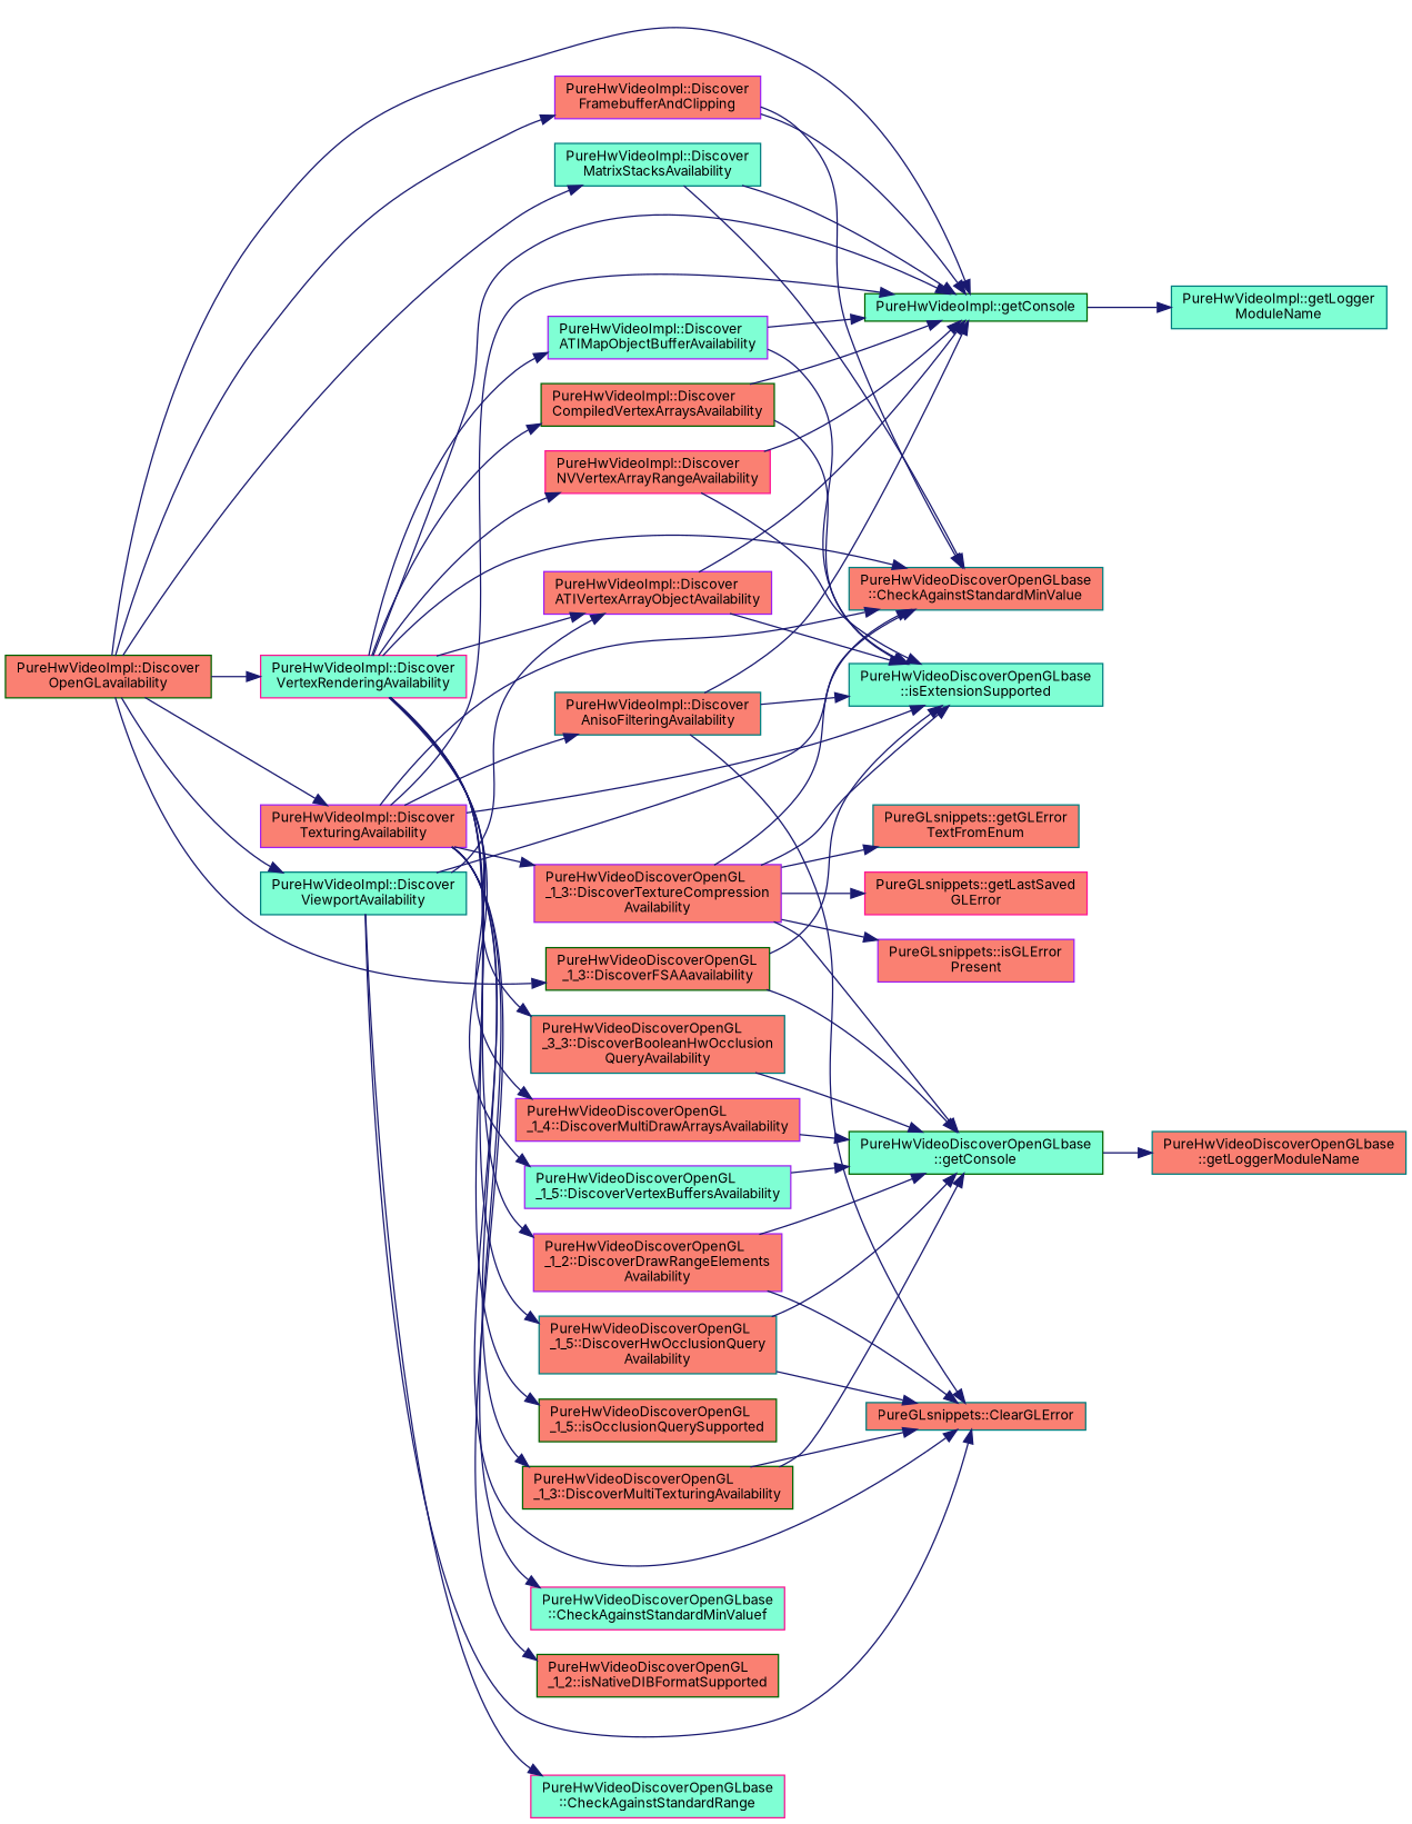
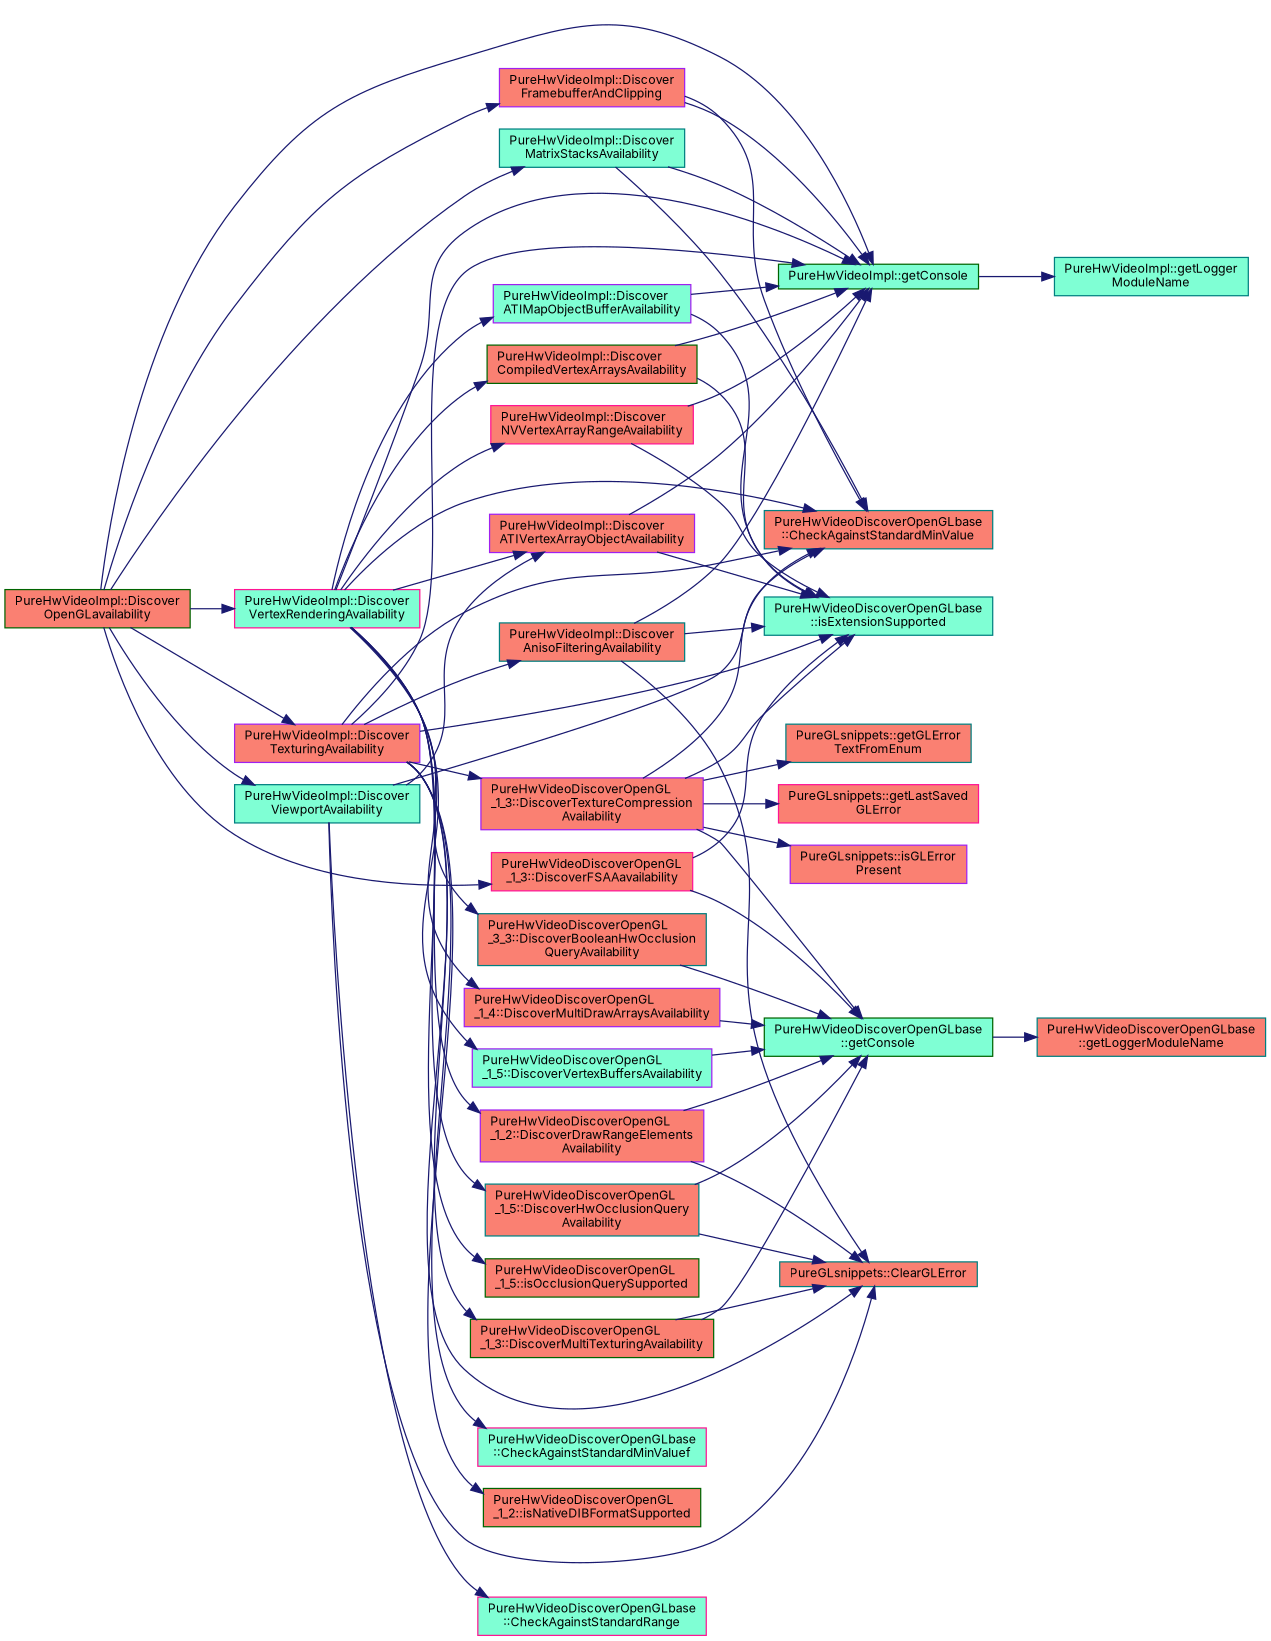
  digraph {
    fontname=Inter
    rankdir=LR
    node [color=teal fillcolor=salmon fontname=Inter fontsize=10 shape=record style=filled]
    edge [color=midnightblue fontname=Inter fontsize=10 labelfontname=Helvetica labelfontsize=10 style=solid]
    n1 [color=darkgreen fontcolor=black height=0.2 label="PureHwVideoImpl::Discover\lOpenGLavailability" width=0.4]
    n2 [color=purple height=0.2 label="PureHwVideoImpl::Discover\lFramebufferAndClipping" width=0.4]
    n3 [color=darkgreen fillcolor=aquamarine height=0.2 label="PureHwVideoImpl::getConsole" width=0.4]
-   n4 [color=darkgreen height=0.2 label="PureHwVideoDiscoverOpenGL\l_1_3::DiscoverFSAAavailability" width=0.4]
+   n4 [color=deeppink height=0.2 label="PureHwVideoDiscoverOpenGL\l_1_3::DiscoverFSAAavailability" width=0.4]
    n5 [fillcolor=aquamarine height=0.2 label="PureHwVideoImpl::Discover\lMatrixStacksAvailability" width=0.4]
    n6 [color=purple height=0.2 label="PureHwVideoImpl::Discover\lTexturingAvailability" width=0.4]
    n7 [color=deeppink fillcolor=aquamarine height=0.2 label="PureHwVideoImpl::Discover\lVertexRenderingAvailability" width=0.4]
    n8 [fillcolor=aquamarine height=0.2 label="PureHwVideoImpl::Discover\lViewportAvailability" width=0.4]
    n9 [height=0.2 label="PureHwVideoDiscoverOpenGLbase\l::CheckAgainstStandardMinValue" width=0.4]
    n10 [fillcolor=aquamarine height=0.2 label="PureHwVideoImpl::getLogger\lModuleName" width=0.4]
    n11 [color=darkgreen fillcolor=aquamarine height=0.2 label="PureHwVideoDiscoverOpenGLbase\l::getConsole" width=0.4]
    n12 [fillcolor=aquamarine height=0.2 label="PureHwVideoDiscoverOpenGLbase\l::isExtensionSupported" width=0.4]
    n13 [color=deeppink fillcolor=aquamarine height=0.2 label="PureHwVideoDiscoverOpenGLbase\l::CheckAgainstStandardMinValuef" width=0.4]
    n14 [height=0.2 label="PureGLsnippets::ClearGLError" width=0.4]
    n15 [height=0.2 label="PureHwVideoImpl::Discover\lAnisoFilteringAvailability" width=0.4]
    n16 [color=darkgreen height=0.2 label="PureHwVideoDiscoverOpenGL\l_1_3::DiscoverMultiTexturingAvailability" width=0.4]
    n17 [color=purple height=0.2 label="PureHwVideoDiscoverOpenGL\l_1_3::DiscoverTextureCompression\lAvailability" width=0.4]
    n18 [color=darkgreen height=0.2 label="PureHwVideoDiscoverOpenGL\l_1_2::isNativeDIBFormatSupported" width=0.4]
    n19 [color=purple fillcolor=aquamarine height=0.2 label="PureHwVideoImpl::Discover\lATIMapObjectBufferAvailability" width=0.4]
    n20 [color=purple height=0.2 label="PureHwVideoImpl::Discover\lATIVertexArrayObjectAvailability" width=0.4]
    n21 [height=0.2 label="PureHwVideoDiscoverOpenGL\l_3_3::DiscoverBooleanHwOcclusion\lQueryAvailability" width=0.4]
    n22 [color=darkgreen height=0.2 label="PureHwVideoImpl::Discover\lCompiledVertexArraysAvailability" width=0.4]
    n23 [color=purple height=0.2 label="PureHwVideoDiscoverOpenGL\l_1_2::DiscoverDrawRangeElements\lAvailability" width=0.4]
    n24 [height=0.2 label="PureHwVideoDiscoverOpenGL\l_1_5::DiscoverHwOcclusionQuery\lAvailability" width=0.4]
    n25 [color=purple height=0.2 label="PureHwVideoDiscoverOpenGL\l_1_4::DiscoverMultiDrawArraysAvailability" width=0.4]
    n26 [color=deeppink height=0.2 label="PureHwVideoImpl::Discover\lNVVertexArrayRangeAvailability" width=0.4]
    n27 [color=purple fillcolor=aquamarine height=0.2 label="PureHwVideoDiscoverOpenGL\l_1_5::DiscoverVertexBuffersAvailability" width=0.4]
    n28 [color=darkgreen height=0.2 label="PureHwVideoDiscoverOpenGL\l_1_5::isOcclusionQuerySupported" width=0.4]
    n29 [color=deeppink fillcolor=aquamarine height=0.2 label="PureHwVideoDiscoverOpenGLbase\l::CheckAgainstStandardRange" width=0.4]
    n30 [height=0.2 label="PureHwVideoDiscoverOpenGLbase\l::getLoggerModuleName" width=0.4]
    n31 [height=0.2 label="PureGLsnippets::getGLError\lTextFromEnum" width=0.4]
    n32 [color=deeppink height=0.2 label="PureGLsnippets::getLastSaved\lGLError" width=0.4]
    n33 [color=purple height=0.2 label="PureGLsnippets::isGLError\lPresent" width=0.4]
    n1 -> n2
    n1 -> n3
    n1 -> n4
    n1 -> n5
    n1 -> n6
    n1 -> n7
    n1 -> n8
    n2 -> n3
    n2 -> n9
    n3 -> n10
    n4 -> n11
    n4 -> n12
    n5 -> n3
    n5 -> n9
    n6 -> n3
    n6 -> n9
    n6 -> n12
    n6 -> n13
    n6 -> n14
    n6 -> n15
    n6 -> n16
    n6 -> n17
    n6 -> n18
    n7 -> n3
    n7 -> n9
    n7 -> n19
    n7 -> n20
    n7 -> n21
    n7 -> n22
    n7 -> n23
    n7 -> n24
    n7 -> n25
    n7 -> n26
    n7 -> n27
    n7 -> n28
    n8 -> n9
    n8 -> n14
    n8 -> n20
    n8 -> n29
    n11 -> n30
    n15 -> n3
    n15 -> n12
    n15 -> n14
    n16 -> n11
    n16 -> n14
    n17 -> n9
    n17 -> n11
    n17 -> n12
    n17 -> n31
    n17 -> n32
    n17 -> n33
    n19 -> n3
    n19 -> n12
    n20 -> n3
    n20 -> n12
    n21 -> n11
    n22 -> n3
    n22 -> n12
    n23 -> n11
    n23 -> n14
    n24 -> n11
    n24 -> n14
    n25 -> n11
    n26 -> n3
    n26 -> n12
    n27 -> n11
  }
